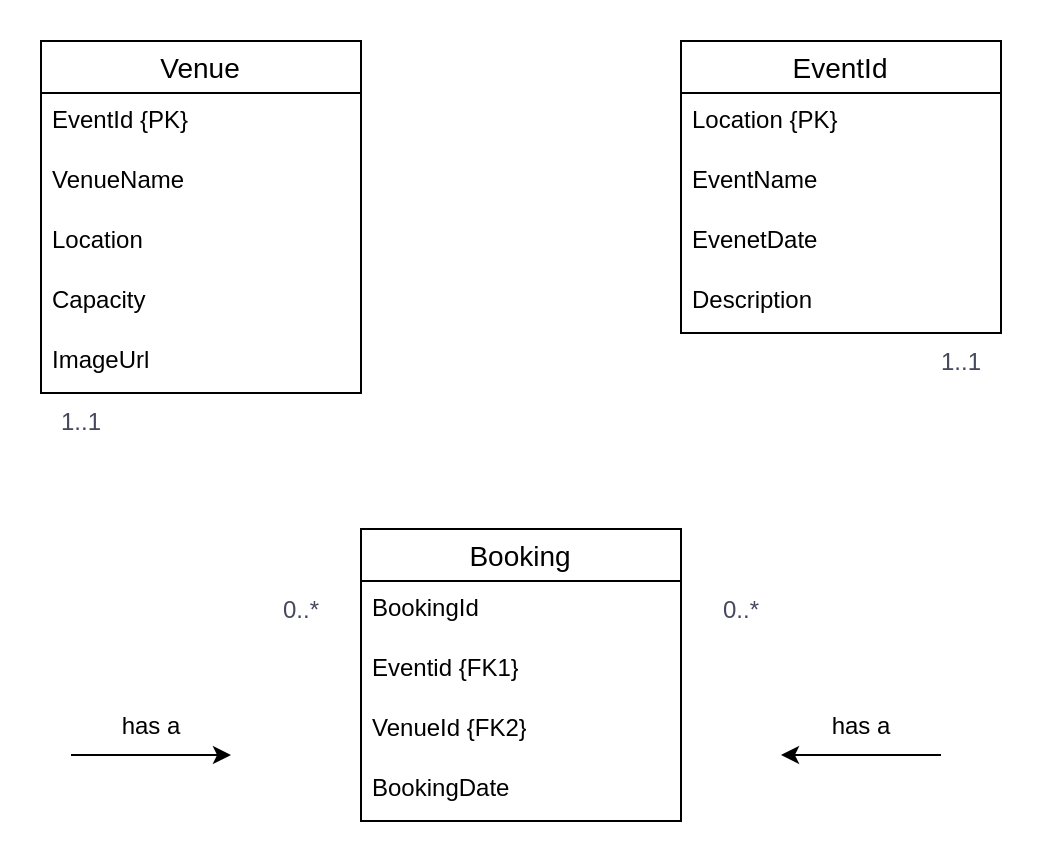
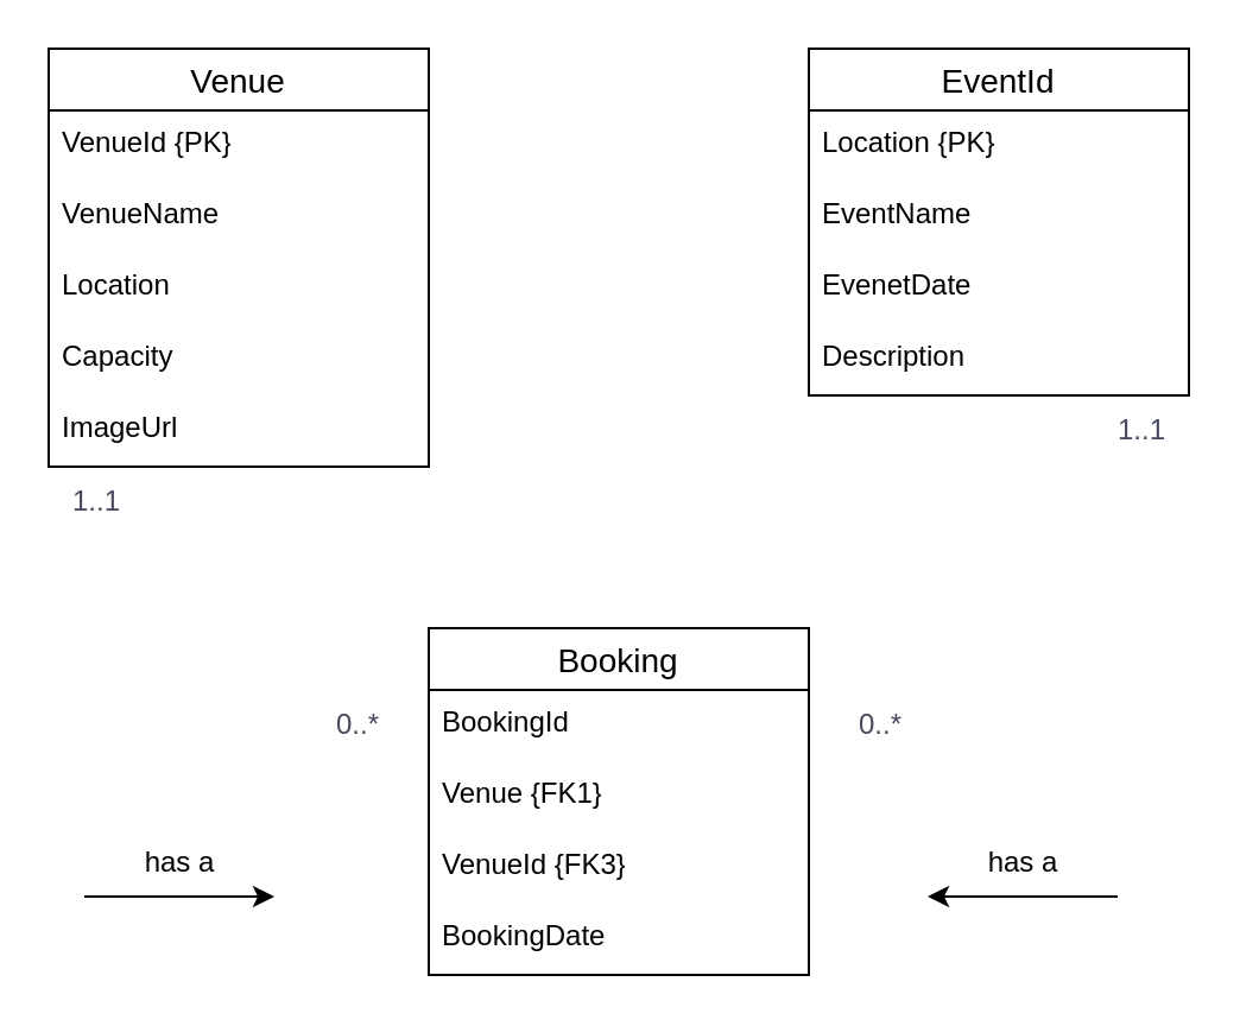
  <mxCell id="0" />
  <mxCell id="1" parent="0" />
  <mxCell id="2" value="Venue" style="swimlane;fontStyle=0;childLayout=stackLayout;horizontal=1;startSize=26;horizontalStack=0;resizeParent=1;resizeParentMax=0;resizeLast=0;collapsible=1;marginBottom=0;align=center;fontSize=14;" parent="1" vertex="1"><mxGeometry x="20" y="20" width="160" height="176" as="geometry" /></mxCell>
- <mxCell id="3" value="EventId {PK}" style="text;strokeColor=none;fillColor=none;spacingLeft=4;spacingRight=4;overflow=hidden;rotatable=0;points=[[0,0.5],[1,0.5]];portConstraint=eastwest;fontSize=12;whiteSpace=wrap;html=1;" parent="2" vertex="1"><mxGeometry y="26" width="160" height="30" as="geometry" /></mxCell>
+ <mxCell id="3" value="VenueId {PK}" style="text;strokeColor=none;fillColor=none;spacingLeft=4;spacingRight=4;overflow=hidden;rotatable=0;points=[[0,0.5],[1,0.5]];portConstraint=eastwest;fontSize=12;whiteSpace=wrap;html=1;" parent="2" vertex="1"><mxGeometry y="26" width="160" height="30" as="geometry" /></mxCell>
  <mxCell id="4" value="VenueName" style="text;strokeColor=none;fillColor=none;spacingLeft=4;spacingRight=4;overflow=hidden;rotatable=0;points=[[0,0.5],[1,0.5]];portConstraint=eastwest;fontSize=12;whiteSpace=wrap;html=1;" parent="2" vertex="1"><mxGeometry y="56" width="160" height="30" as="geometry" /></mxCell>
  <mxCell id="5" value="Location" style="text;strokeColor=none;fillColor=none;spacingLeft=4;spacingRight=4;overflow=hidden;rotatable=0;points=[[0,0.5],[1,0.5]];portConstraint=eastwest;fontSize=12;whiteSpace=wrap;html=1;" parent="2" vertex="1"><mxGeometry y="86" width="160" height="30" as="geometry" /></mxCell>
  <mxCell id="6" value="Capacity" style="text;strokeColor=none;fillColor=none;spacingLeft=4;spacingRight=4;overflow=hidden;rotatable=0;points=[[0,0.5],[1,0.5]];portConstraint=eastwest;fontSize=12;whiteSpace=wrap;html=1;" parent="2" vertex="1"><mxGeometry y="116" width="160" height="30" as="geometry" /></mxCell>
  <mxCell id="7" value="ImageUrl" style="text;strokeColor=none;fillColor=none;spacingLeft=4;spacingRight=4;overflow=hidden;rotatable=0;points=[[0,0.5],[1,0.5]];portConstraint=eastwest;fontSize=12;whiteSpace=wrap;html=1;" parent="2" vertex="1"><mxGeometry y="146" width="160" height="30" as="geometry" /></mxCell>
  <mxCell id="8" value="EventId" style="swimlane;fontStyle=0;childLayout=stackLayout;horizontal=1;startSize=26;horizontalStack=0;resizeParent=1;resizeParentMax=0;resizeLast=0;collapsible=1;marginBottom=0;align=center;fontSize=14;" parent="1" vertex="1"><mxGeometry x="340" y="20" width="160" height="146" as="geometry" /></mxCell>
  <mxCell id="9" value="Location {PK}" style="text;strokeColor=none;fillColor=none;spacingLeft=4;spacingRight=4;overflow=hidden;rotatable=0;points=[[0,0.5],[1,0.5]];portConstraint=eastwest;fontSize=12;whiteSpace=wrap;html=1;" parent="8" vertex="1"><mxGeometry y="26" width="160" height="30" as="geometry" /></mxCell>
  <mxCell id="10" value="EventName" style="text;strokeColor=none;fillColor=none;spacingLeft=4;spacingRight=4;overflow=hidden;rotatable=0;points=[[0,0.5],[1,0.5]];portConstraint=eastwest;fontSize=12;whiteSpace=wrap;html=1;" parent="8" vertex="1"><mxGeometry y="56" width="160" height="30" as="geometry" /></mxCell>
  <mxCell id="11" value="EvenetDate" style="text;strokeColor=none;fillColor=none;spacingLeft=4;spacingRight=4;overflow=hidden;rotatable=0;points=[[0,0.5],[1,0.5]];portConstraint=eastwest;fontSize=12;whiteSpace=wrap;html=1;" parent="8" vertex="1"><mxGeometry y="86" width="160" height="30" as="geometry" /></mxCell>
  <mxCell id="12" value="Description" style="text;strokeColor=none;fillColor=none;spacingLeft=4;spacingRight=4;overflow=hidden;rotatable=0;points=[[0,0.5],[1,0.5]];portConstraint=eastwest;fontSize=12;whiteSpace=wrap;html=1;" parent="8" vertex="1"><mxGeometry y="116" width="160" height="30" as="geometry" /></mxCell>
  <mxCell id="13" value="Booking" style="swimlane;fontStyle=0;childLayout=stackLayout;horizontal=1;startSize=26;horizontalStack=0;resizeParent=1;resizeParentMax=0;resizeLast=0;collapsible=1;marginBottom=0;align=center;fontSize=14;" parent="1" vertex="1"><mxGeometry x="180" y="264" width="160" height="146" as="geometry" /></mxCell>
  <mxCell id="14" value="BookingId" style="text;strokeColor=none;fillColor=none;spacingLeft=4;spacingRight=4;overflow=hidden;rotatable=0;points=[[0,0.5],[1,0.5]];portConstraint=eastwest;fontSize=12;whiteSpace=wrap;html=1;" parent="13" vertex="1"><mxGeometry y="26" width="160" height="30" as="geometry" /></mxCell>
- <mxCell id="15" value="Eventid {FK1}" style="text;strokeColor=none;fillColor=none;spacingLeft=4;spacingRight=4;overflow=hidden;rotatable=0;points=[[0,0.5],[1,0.5]];portConstraint=eastwest;fontSize=12;whiteSpace=wrap;html=1;" parent="13" vertex="1"><mxGeometry y="56" width="160" height="30" as="geometry" /></mxCell>
- <mxCell id="16" value="VenueId {FK2}" style="text;strokeColor=none;fillColor=none;spacingLeft=4;spacingRight=4;overflow=hidden;rotatable=0;points=[[0,0.5],[1,0.5]];portConstraint=eastwest;fontSize=12;whiteSpace=wrap;html=1;" parent="13" vertex="1"><mxGeometry y="86" width="160" height="30" as="geometry" /></mxCell>
+ <mxCell id="15" value="Venue {FK1}" style="text;strokeColor=none;fillColor=none;spacingLeft=4;spacingRight=4;overflow=hidden;rotatable=0;points=[[0,0.5],[1,0.5]];portConstraint=eastwest;fontSize=12;whiteSpace=wrap;html=1;" parent="13" vertex="1"><mxGeometry y="56" width="160" height="30" as="geometry" /></mxCell>
+ <mxCell id="16" value="VenueId {FK3}" style="text;strokeColor=none;fillColor=none;spacingLeft=4;spacingRight=4;overflow=hidden;rotatable=0;points=[[0,0.5],[1,0.5]];portConstraint=eastwest;fontSize=12;whiteSpace=wrap;html=1;" parent="13" vertex="1"><mxGeometry y="86" width="160" height="30" as="geometry" /></mxCell>
  <mxCell id="17" value="BookingDate" style="text;strokeColor=none;fillColor=none;spacingLeft=4;spacingRight=4;overflow=hidden;rotatable=0;points=[[0,0.5],[1,0.5]];portConstraint=eastwest;fontSize=12;whiteSpace=wrap;html=1;" parent="13" vertex="1"><mxGeometry y="116" width="160" height="30" as="geometry" /></mxCell>
  <mxCell id="18" value="1..1" style="text;html=1;align=center;verticalAlign=middle;resizable=0;points=[];autosize=1;strokeColor=none;fillColor=none;labelBackgroundColor=none;fontColor=#46495D;shadow=0;" parent="1" vertex="1"><mxGeometry x="20" y="196" width="40" height="30" as="geometry" /></mxCell>
  <mxCell id="19" value="0..*" style="text;html=1;align=center;verticalAlign=middle;resizable=0;points=[];autosize=1;strokeColor=none;fillColor=none;labelBackgroundColor=none;fontColor=#46495D;shadow=0;" parent="1" vertex="1"><mxGeometry x="130" y="290" width="40" height="30" as="geometry" /></mxCell>
  <mxCell id="20" value="0..*" style="text;html=1;align=center;verticalAlign=middle;resizable=0;points=[];autosize=1;strokeColor=none;fillColor=none;labelBackgroundColor=none;fontColor=#46495D;shadow=0;" parent="1" vertex="1"><mxGeometry x="350" y="290" width="40" height="30" as="geometry" /></mxCell>
  <mxCell id="21" value="1..1" style="text;html=1;align=center;verticalAlign=middle;resizable=0;points=[];autosize=1;strokeColor=none;fillColor=none;labelBackgroundColor=none;fontColor=#46495D;shadow=0;" parent="1" vertex="1"><mxGeometry x="460" y="166" width="40" height="30" as="geometry" /></mxCell>
  <mxCell id="22" value="has a" style="text;html=1;align=center;verticalAlign=middle;resizable=0;points=[];autosize=1;strokeColor=none;fillColor=none;" parent="1" vertex="1"><mxGeometry x="50" y="348" width="50" height="30" as="geometry" /></mxCell>
  <mxCell id="23" value="" style="endArrow=classic;html=1;rounded=0;" parent="1" edge="1"><mxGeometry width="50" height="50" relative="1" as="geometry"><mxPoint x="35" y="377" as="sourcePoint" /><mxPoint x="115" y="377" as="targetPoint" /></mxGeometry></mxCell>
  <mxCell id="24" value="has a" style="text;html=1;align=center;verticalAlign=middle;resizable=0;points=[];autosize=1;strokeColor=none;fillColor=none;" parent="1" vertex="1"><mxGeometry x="405" y="348" width="50" height="30" as="geometry" /></mxCell>
  <mxCell id="25" value="" style="endArrow=classic;html=1;rounded=0;" parent="1" edge="1"><mxGeometry width="50" height="50" relative="1" as="geometry"><mxPoint x="470" y="377" as="sourcePoint" /><mxPoint x="390" y="377" as="targetPoint" /></mxGeometry></mxCell>
